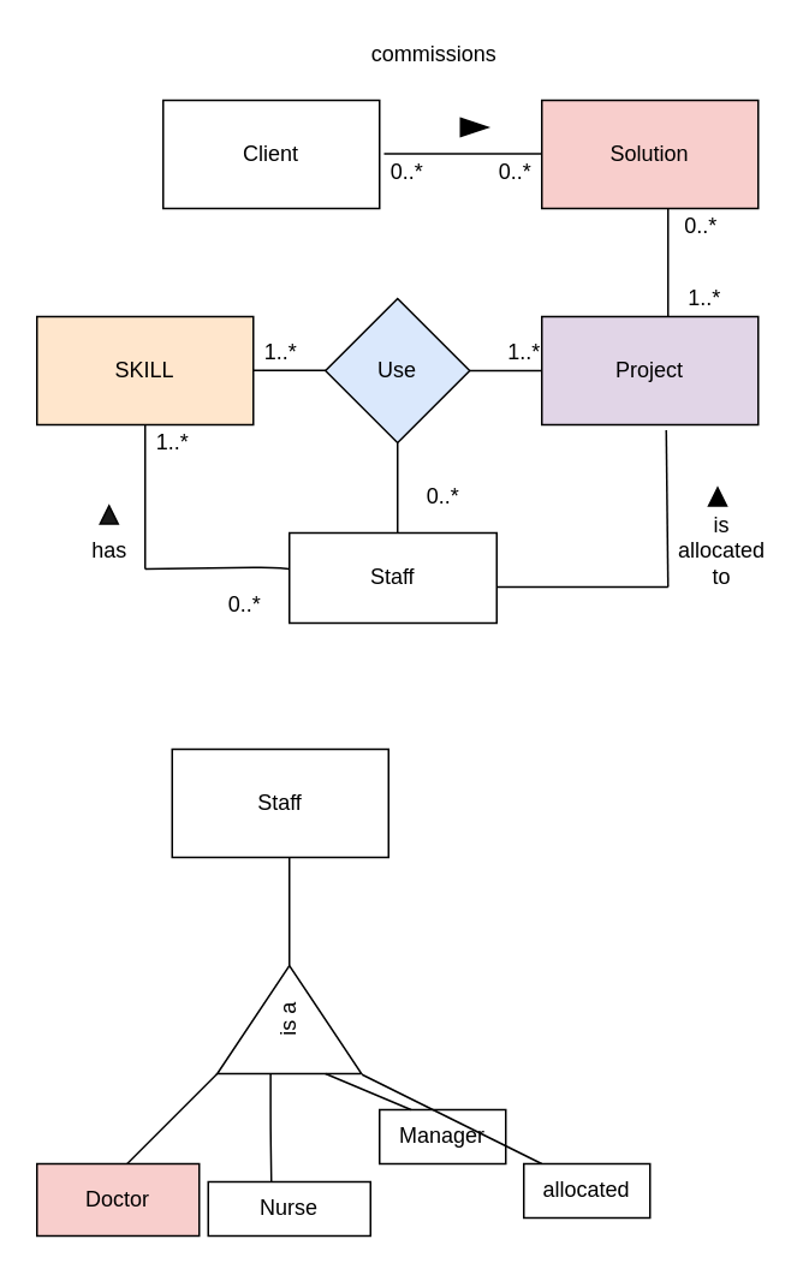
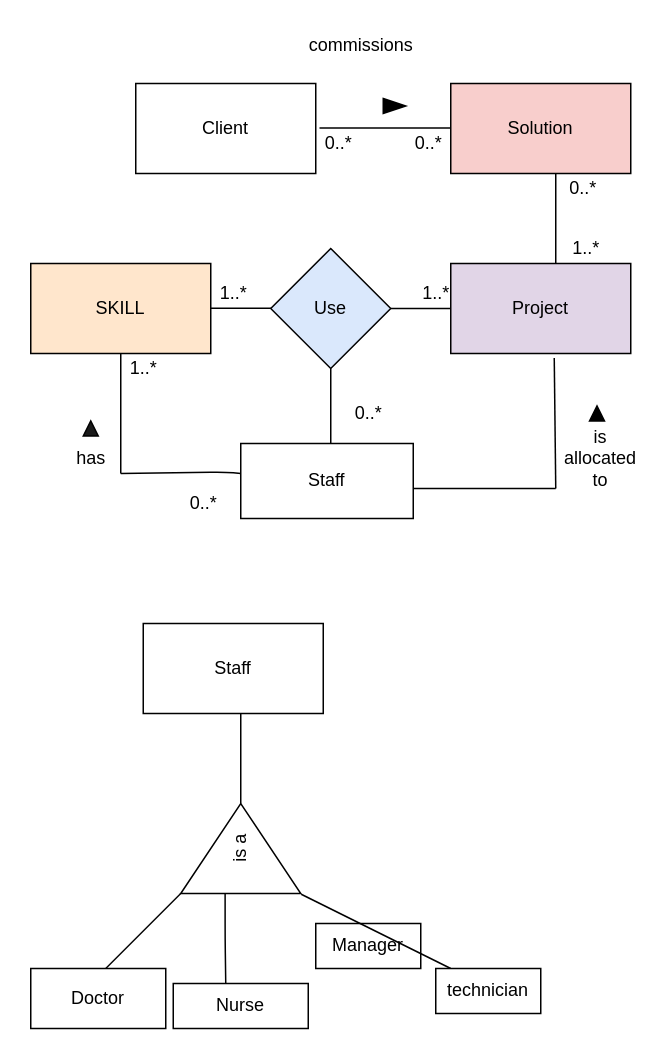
  <mxCell id="0" />
  <mxCell id="1" parent="0" />
  <mxCell id="2" value="SKILL" style="rounded=0;whiteSpace=wrap;html=1;fillColor=#ffe6cc;" vertex="1" parent="1"><mxGeometry x="20" y="175" width="120" height="60" as="geometry" /></mxCell>
  <mxCell id="3" value="" style="endArrow=none;html=1;" edge="1" parent="1" target="4"><mxGeometry width="50" height="50" relative="1" as="geometry"><mxPoint x="140" y="204.76" as="sourcePoint" /><mxPoint x="220" y="204.76" as="targetPoint" /></mxGeometry></mxCell>
  <mxCell id="4" value="Use" style="rhombus;whiteSpace=wrap;html=1;fillColor=#dae8fc;" vertex="1" parent="1"><mxGeometry x="180" y="165" width="80" height="80" as="geometry" /></mxCell>
  <mxCell id="5" value="1..*" style="text;html=1;align=center;verticalAlign=middle;resizable=0;points=[];autosize=1;" vertex="1" parent="1"><mxGeometry x="140" y="185" width="30" height="20" as="geometry" /></mxCell>
  <mxCell id="6" value="" style="endArrow=none;html=1;" edge="1" parent="1"><mxGeometry width="50" height="50" relative="1" as="geometry"><mxPoint x="260" y="205" as="sourcePoint" /><mxPoint x="300" y="205" as="targetPoint" /></mxGeometry></mxCell>
  <mxCell id="7" value="Project" style="rounded=0;whiteSpace=wrap;html=1;fillColor=#e1d5e7;" vertex="1" parent="1"><mxGeometry x="300" y="175" width="120" height="60" as="geometry" /></mxCell>
  <mxCell id="8" value="1..*" style="text;html=1;align=center;verticalAlign=middle;resizable=0;points=[];autosize=1;" vertex="1" parent="1"><mxGeometry x="275" y="185" width="30" height="20" as="geometry" /></mxCell>
  <mxCell id="9" value="" style="endArrow=none;html=1;" edge="1" parent="1"><mxGeometry width="50" height="50" relative="1" as="geometry"><mxPoint x="220" y="295" as="sourcePoint" /><mxPoint x="220" y="245" as="targetPoint" /></mxGeometry></mxCell>
  <mxCell id="10" value="Staff" style="rounded=0;whiteSpace=wrap;html=1;" vertex="1" parent="1"><mxGeometry x="160" y="295" width="115" height="50" as="geometry" /></mxCell>
  <mxCell id="11" value="0..*" style="text;html=1;align=center;verticalAlign=middle;resizable=0;points=[];autosize=1;" vertex="1" parent="1"><mxGeometry x="230" y="265" width="30" height="20" as="geometry" /></mxCell>
  <mxCell id="12" value="" style="endArrow=none;html=1;" edge="1" parent="1"><mxGeometry width="50" height="50" relative="1" as="geometry"><mxPoint x="80" y="315" as="sourcePoint" /><mxPoint x="80" y="235" as="targetPoint" /></mxGeometry></mxCell>
  <mxCell id="13" value="" style="endArrow=none;html=1;" edge="1" parent="1"><mxGeometry width="50" height="50" relative="1" as="geometry"><mxPoint x="80" y="315" as="sourcePoint" /><mxPoint x="160" y="315" as="targetPoint" /><Array as="points"><mxPoint x="150" y="314" /></Array></mxGeometry></mxCell>
  <mxCell id="14" value="1..*" style="text;html=1;align=center;verticalAlign=middle;resizable=0;points=[];autosize=1;" vertex="1" parent="1"><mxGeometry x="80" y="235" width="30" height="20" as="geometry" /></mxCell>
  <mxCell id="15" value="0..*" style="text;html=1;align=center;verticalAlign=middle;resizable=0;points=[];autosize=1;" vertex="1" parent="1"><mxGeometry x="120" y="325" width="30" height="20" as="geometry" /></mxCell>
  <mxCell id="16" value="" style="endArrow=none;html=1;" edge="1" parent="1"><mxGeometry width="50" height="50" relative="1" as="geometry"><mxPoint x="275" y="325" as="sourcePoint" /><mxPoint x="370" y="325" as="targetPoint" /></mxGeometry></mxCell>
  <mxCell id="17" value="" style="endArrow=none;html=1;" edge="1" parent="1"><mxGeometry width="50" height="50" relative="1" as="geometry"><mxPoint x="370" y="325" as="sourcePoint" /><mxPoint x="369" y="238" as="targetPoint" /></mxGeometry></mxCell>
  <mxCell id="18" value="" style="triangle;whiteSpace=wrap;html=1;rotation=-90;fillColor=#000000;" vertex="1" parent="1"><mxGeometry x="392.5" y="270" width="10" height="10" as="geometry" /></mxCell>
  <mxCell id="19" value="" style="triangle;whiteSpace=wrap;html=1;rotation=-90;fillColor=#1A1A1A;" vertex="1" parent="1"><mxGeometry x="55" y="280" width="10" height="10" as="geometry" /></mxCell>
  <mxCell id="20" value="has" style="text;html=1;align=center;verticalAlign=middle;resizable=0;points=[];autosize=1;" vertex="1" parent="1"><mxGeometry x="45" y="295" width="30" height="20" as="geometry" /></mxCell>
  <mxCell id="21" value="is allocated to" style="text;html=1;strokeColor=none;fillColor=none;align=center;verticalAlign=middle;whiteSpace=wrap;rounded=0;" vertex="1" parent="1"><mxGeometry x="380" y="295" width="40" height="20" as="geometry" /></mxCell>
  <mxCell id="22" value="" style="endArrow=none;html=1;" edge="1" parent="1"><mxGeometry width="50" height="50" relative="1" as="geometry"><mxPoint x="370" y="175" as="sourcePoint" /><mxPoint x="370" y="115" as="targetPoint" /></mxGeometry></mxCell>
  <mxCell id="23" value="Solution" style="rounded=0;whiteSpace=wrap;html=1;strokeColor=#000000;fillColor=#f8cecc;" vertex="1" parent="1"><mxGeometry x="300" y="55" width="120" height="60" as="geometry" /></mxCell>
  <mxCell id="24" value="1..*" style="text;html=1;align=center;verticalAlign=middle;resizable=0;points=[];autosize=1;" vertex="1" parent="1"><mxGeometry x="375" y="155" width="30" height="20" as="geometry" /></mxCell>
  <mxCell id="25" value="0..*" style="text;html=1;align=center;verticalAlign=middle;resizable=0;points=[];autosize=1;" vertex="1" parent="1"><mxGeometry x="372.5" y="115" width="30" height="20" as="geometry" /></mxCell>
  <mxCell id="26" value="" style="endArrow=none;html=1;" edge="1" parent="1"><mxGeometry width="50" height="50" relative="1" as="geometry"><mxPoint x="212.5" y="84.66" as="sourcePoint" /><mxPoint x="300" y="84.66" as="targetPoint" /></mxGeometry></mxCell>
  <mxCell id="27" value="Client" style="rounded=0;whiteSpace=wrap;html=1;strokeColor=#000000;fillColor=#FFFFFF;" vertex="1" parent="1"><mxGeometry x="90" y="55" width="120" height="60" as="geometry" /></mxCell>
  <mxCell id="28" value="0..*" style="text;html=1;align=center;verticalAlign=middle;resizable=0;points=[];autosize=1;" vertex="1" parent="1"><mxGeometry x="210" y="85" width="30" height="20" as="geometry" /></mxCell>
  <mxCell id="29" value="0..*" style="text;html=1;align=center;verticalAlign=middle;resizable=0;points=[];autosize=1;" vertex="1" parent="1"><mxGeometry x="270" y="85" width="30" height="20" as="geometry" /></mxCell>
  <mxCell id="30" value="" style="triangle;whiteSpace=wrap;html=1;strokeColor=#000000;fillColor=#000000;" vertex="1" parent="1"><mxGeometry x="255" y="65" width="15" height="10" as="geometry" /></mxCell>
  <mxCell id="31" value="commissions" style="text;html=1;align=center;verticalAlign=middle;resizable=0;points=[];autosize=1;" vertex="1" parent="1"><mxGeometry x="195" y="20" width="90" height="20" as="geometry" /></mxCell>
  <mxCell id="32" value="Staff" style="rounded=0;whiteSpace=wrap;html=1;strokeColor=#000000;fillColor=#FFFFFF;" vertex="1" parent="1"><mxGeometry x="95" y="415" width="120" height="60" as="geometry" /></mxCell>
  <mxCell id="33" value="is a" style="triangle;whiteSpace=wrap;html=1;rotation=-90;" vertex="1" parent="1"><mxGeometry x="130" y="525" width="60" height="80" as="geometry" /></mxCell>
  <mxCell id="34" value="" style="endArrow=none;html=1;" edge="1" parent="1"><mxGeometry width="50" height="50" relative="1" as="geometry"><mxPoint x="160" y="535" as="sourcePoint" /><mxPoint x="160" y="475" as="targetPoint" /></mxGeometry></mxCell>
  <mxCell id="35" value="" style="endArrow=none;html=1;" edge="1" parent="1"><mxGeometry width="50" height="50" relative="1" as="geometry"><mxPoint x="70" y="645" as="sourcePoint" /><mxPoint x="120" y="595" as="targetPoint" /></mxGeometry></mxCell>
- <mxCell id="36" value="Doctor" style="rounded=0;whiteSpace=wrap;html=1;strokeColor=#000000;fillColor=#f8cecc;" vertex="1" parent="1"><mxGeometry x="20" y="645" width="90" height="40" as="geometry" /></mxCell>
+ <mxCell id="36" value="Doctor" style="rounded=0;whiteSpace=wrap;html=1;strokeColor=#000000;fillColor=#FFFFFF;" vertex="1" parent="1"><mxGeometry x="20" y="645" width="90" height="40" as="geometry" /></mxCell>
  <mxCell id="37" value="" style="endArrow=none;html=1;" edge="1" parent="1"><mxGeometry width="50" height="50" relative="1" as="geometry"><mxPoint x="150" y="655" as="sourcePoint" /><mxPoint x="149.58" y="595" as="targetPoint" /><Array as="points"><mxPoint x="149.58" y="625" /></Array></mxGeometry></mxCell>
  <mxCell id="38" value="Nurse" style="rounded=0;whiteSpace=wrap;html=1;strokeColor=#000000;fillColor=#FFFFFF;" vertex="1" parent="1"><mxGeometry x="115" y="655" width="90" height="30" as="geometry" /></mxCell>
  <mxCell id="39" value="Manager" style="rounded=0;whiteSpace=wrap;html=1;" vertex="1" parent="1"><mxGeometry x="210" y="615" width="70" height="30" as="geometry" /></mxCell>
- <mxCell id="40" value="" style="endArrow=none;html=1;entryX=0;entryY=0.75;entryDx=0;entryDy=0;exitX=0.25;exitY=0;exitDx=0;exitDy=0;" edge="1" parent="1" source="39" target="33"><mxGeometry width="50" height="50" relative="1" as="geometry"><mxPoint x="215" y="655" as="sourcePoint" /><mxPoint x="265" y="605" as="targetPoint" /></mxGeometry></mxCell>
  <mxCell id="41" value="" style="endArrow=none;html=1;exitX=-0.008;exitY=1.004;exitDx=0;exitDy=0;exitPerimeter=0;" edge="1" parent="1" source="33"><mxGeometry width="50" height="50" relative="1" as="geometry"><mxPoint x="265" y="625" as="sourcePoint" /><mxPoint x="300" y="645" as="targetPoint" /></mxGeometry></mxCell>
- <mxCell id="42" value="allocated" style="rounded=0;whiteSpace=wrap;html=1;strokeColor=#000000;fillColor=#FFFFFF;" vertex="1" parent="1"><mxGeometry x="290" y="645" width="70" height="30" as="geometry" /></mxCell>
+ <mxCell id="42" value="technician" style="rounded=0;whiteSpace=wrap;html=1;strokeColor=#000000;fillColor=#FFFFFF;" vertex="1" parent="1"><mxGeometry x="290" y="645" width="70" height="30" as="geometry" /></mxCell>
